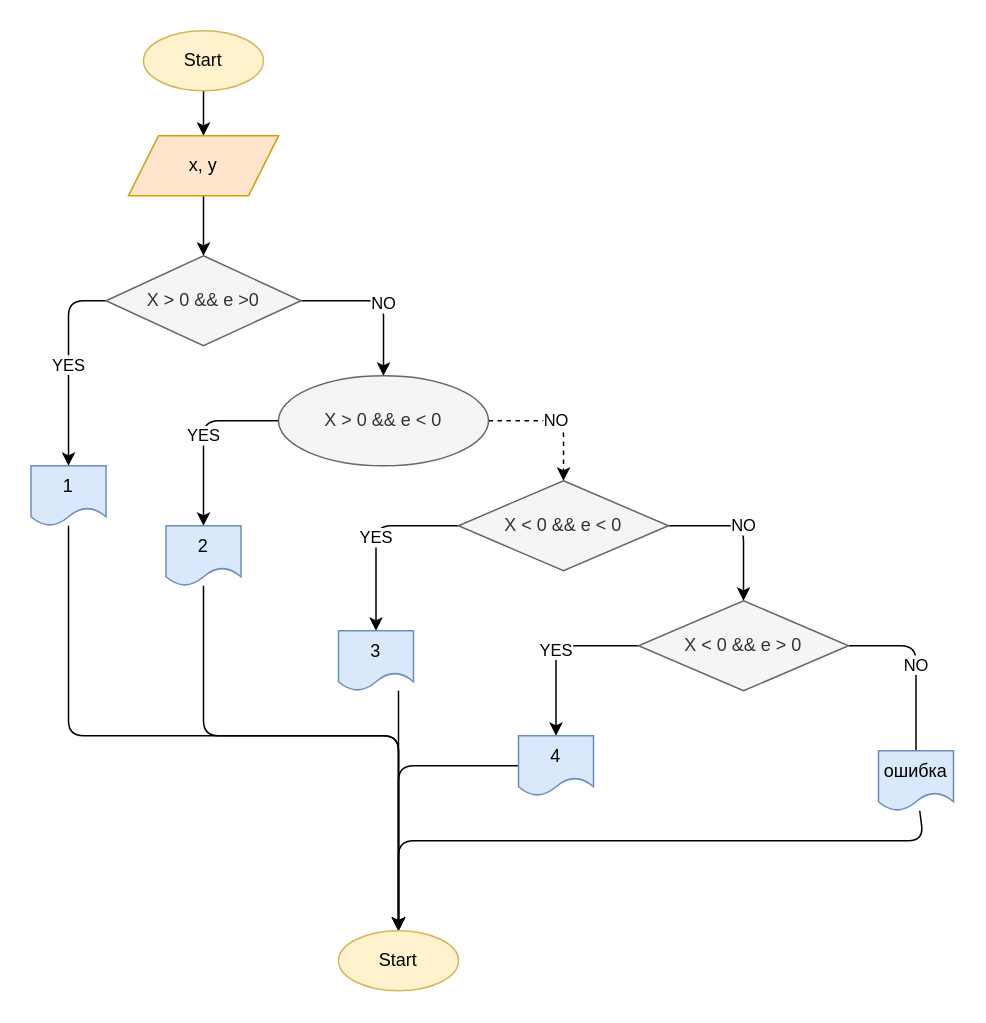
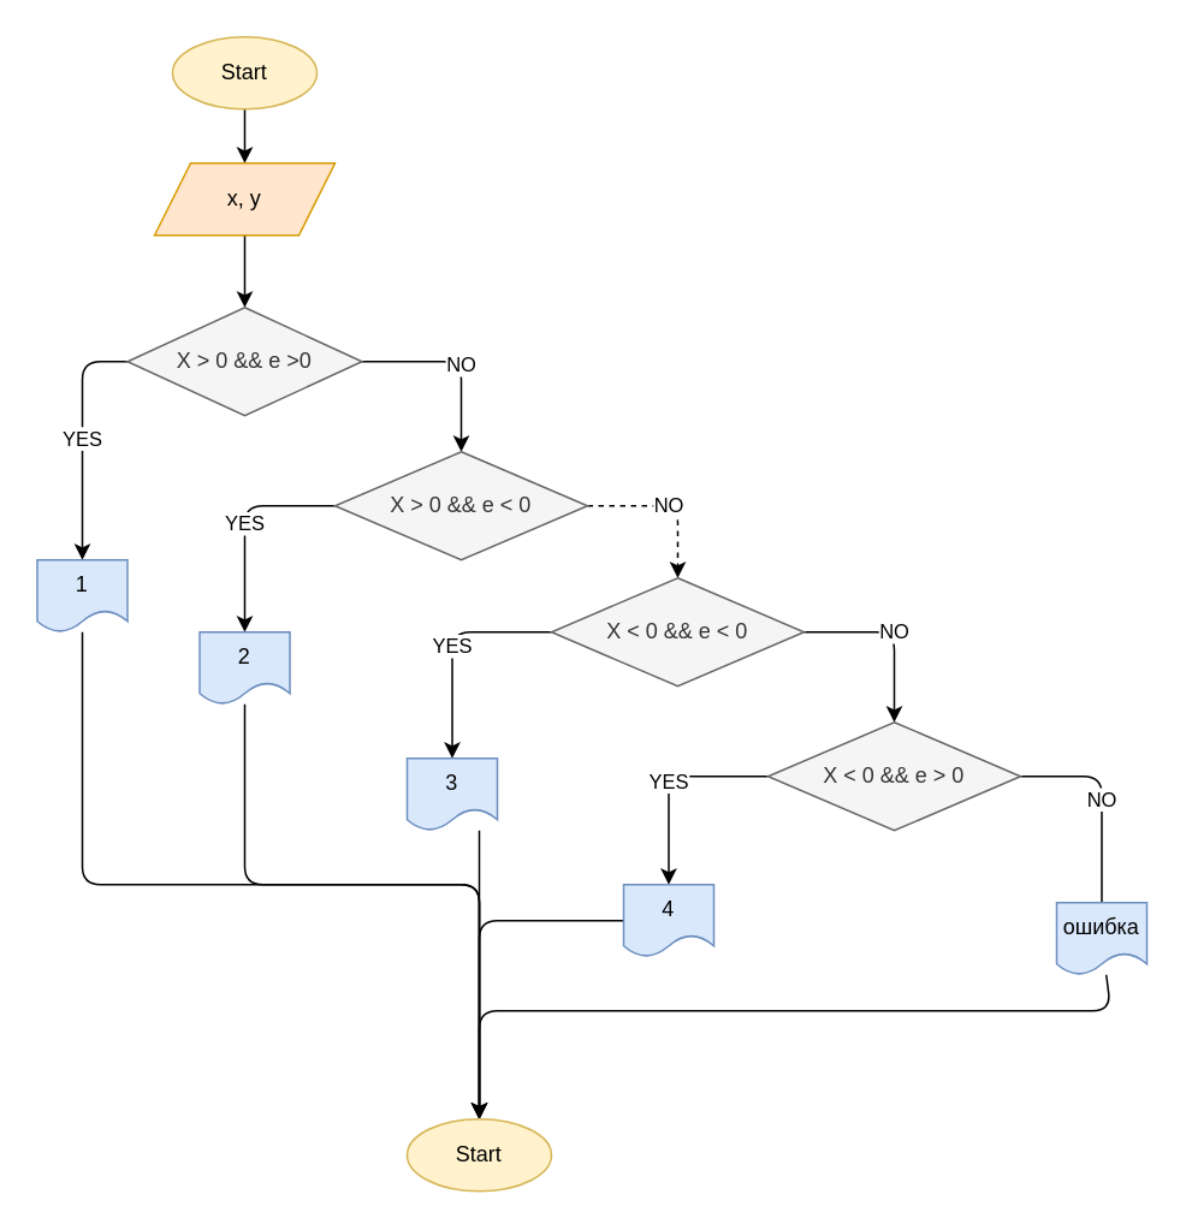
  <mxCell id="0" />
  <mxCell id="1" parent="0" />
  <mxCell id="2" value="" style="edgeStyle=none;html=1;fontColor=#000000;strokeColor=#000000;" edge="1" parent="1" source="3" target="5"><mxGeometry relative="1" as="geometry" /></mxCell>
  <mxCell id="3" value="&lt;font color=&quot;#000000&quot;&gt;Start&lt;/font&gt;" style="ellipse;whiteSpace=wrap;html=1;fillColor=#fff2cc;strokeColor=#d6b656;" vertex="1" parent="1"><mxGeometry x="95" y="20" width="80" height="40" as="geometry" /></mxCell>
  <mxCell id="4" value="" style="edgeStyle=none;html=1;fontColor=#000000;strokeColor=#000000;" edge="1" parent="1" source="5" target="8"><mxGeometry relative="1" as="geometry" /></mxCell>
  <mxCell id="5" value="&lt;font color=&quot;#000000&quot;&gt;x, y&lt;/font&gt;" style="shape=parallelogram;perimeter=parallelogramPerimeter;whiteSpace=wrap;html=1;fixedSize=1;fillColor=#ffe6cc;strokeColor=#d79b00;" vertex="1" parent="1"><mxGeometry x="85" y="90" width="100" height="40" as="geometry" /></mxCell>
  <mxCell id="6" value="&lt;span style=&quot;background-color: rgb(255 , 255 , 255)&quot;&gt;NO&lt;/span&gt;" style="edgeStyle=none;html=1;fontColor=#000000;strokeColor=#000000;" edge="1" parent="1" source="8" target="11"><mxGeometry x="0.086" relative="1" as="geometry"><Array as="points"><mxPoint x="255" y="200" /></Array><mxPoint as="offset" /></mxGeometry></mxCell>
  <mxCell id="7" value="&lt;span style=&quot;background-color: rgb(255 , 255 , 255)&quot;&gt;YES&lt;/span&gt;" style="edgeStyle=none;html=1;fontColor=#000000;strokeColor=#000000;entryX=0.5;entryY=0;entryDx=0;entryDy=0;" edge="1" parent="1" source="8" target="13"><mxGeometry relative="1" as="geometry"><mxPoint x="-25" y="200" as="targetPoint" /><Array as="points"><mxPoint x="45" y="200" /></Array></mxGeometry></mxCell>
  <mxCell id="8" value="X &amp;gt; 0 &amp;amp;&amp;amp; e &amp;gt;0" style="rhombus;whiteSpace=wrap;html=1;fillColor=#f5f5f5;strokeColor=#666666;fontColor=#333333;" vertex="1" parent="1"><mxGeometry x="70" y="170" width="130" height="60" as="geometry" /></mxCell>
  <mxCell id="9" value="&lt;font color=&quot;#000000&quot;&gt;NO&lt;/font&gt;" style="edgeStyle=none;html=1;labelBackgroundColor=#FFFFFF;fontColor=#FFFFFF;strokeColor=#000000;entryX=0.5;entryY=0;entryDx=0;entryDy=0;dashed=1;" edge="1" parent="1" source="11" target="18"><mxGeometry relative="1" as="geometry"><mxPoint x="375" y="360" as="targetPoint" /><Array as="points"><mxPoint x="375" y="280" /></Array></mxGeometry></mxCell>
  <mxCell id="10" value="&lt;font color=&quot;#000000&quot;&gt;YES&lt;/font&gt;" style="edgeStyle=none;html=1;labelBackgroundColor=#FFFFFF;fontColor=#FFFFFF;strokeColor=#000000;entryX=0.5;entryY=0;entryDx=0;entryDy=0;" edge="1" parent="1" source="11" target="15"><mxGeometry relative="1" as="geometry"><mxPoint x="125" y="380" as="targetPoint" /><Array as="points"><mxPoint x="135" y="280" /></Array></mxGeometry></mxCell>
- <mxCell id="11" value="X &amp;gt; 0 &amp;amp;&amp;amp; e &amp;lt; 0" style="ellipse;whiteSpace=wrap;html=1;fillColor=#f5f5f5;strokeColor=#666666;fontColor=#333333;" vertex="1" parent="1"><mxGeometry x="185" y="250" width="140" height="60" as="geometry" /></mxCell>
+ <mxCell id="11" value="X &amp;gt; 0 &amp;amp;&amp;amp; e &amp;lt; 0" style="rhombus;whiteSpace=wrap;html=1;fillColor=#f5f5f5;strokeColor=#666666;fontColor=#333333;" vertex="1" parent="1"><mxGeometry x="185" y="250" width="140" height="60" as="geometry" /></mxCell>
  <mxCell id="12" style="edgeStyle=none;html=1;labelBackgroundColor=#FFFFFF;fontColor=#000000;strokeColor=#000000;" edge="1" parent="1" source="13" target="28"><mxGeometry relative="1" as="geometry"><Array as="points"><mxPoint x="45" y="490" /><mxPoint x="265" y="490" /></Array></mxGeometry></mxCell>
  <mxCell id="13" value="&lt;font color=&quot;#000000&quot;&gt;1&lt;/font&gt;" style="shape=document;whiteSpace=wrap;html=1;boundedLbl=1;fillColor=#dae8fc;strokeColor=#6c8ebf;" vertex="1" parent="1"><mxGeometry x="20" y="310" width="50" height="40" as="geometry" /></mxCell>
  <mxCell id="14" style="edgeStyle=none;html=1;entryX=0.5;entryY=0;entryDx=0;entryDy=0;labelBackgroundColor=#FFFFFF;fontColor=#000000;strokeColor=#000000;" edge="1" parent="1" source="15" target="28"><mxGeometry relative="1" as="geometry"><Array as="points"><mxPoint x="135" y="490" /><mxPoint x="265" y="490" /></Array></mxGeometry></mxCell>
  <mxCell id="15" value="&lt;font color=&quot;#000000&quot;&gt;2&lt;/font&gt;" style="shape=document;whiteSpace=wrap;html=1;boundedLbl=1;fillColor=#dae8fc;strokeColor=#6c8ebf;" vertex="1" parent="1"><mxGeometry x="110" y="350" width="50" height="40" as="geometry" /></mxCell>
  <mxCell id="16" value="&lt;font color=&quot;#000000&quot;&gt;NO&lt;/font&gt;" style="edgeStyle=none;html=1;labelBackgroundColor=#FFFFFF;fontColor=#FFFFFF;strokeColor=#000000;entryX=0.5;entryY=0;entryDx=0;entryDy=0;" edge="1" parent="1" source="18" target="23"><mxGeometry relative="1" as="geometry"><mxPoint x="490" y="430" as="targetPoint" /><Array as="points"><mxPoint x="495" y="350" /></Array></mxGeometry></mxCell>
  <mxCell id="17" value="&lt;font color=&quot;#000000&quot;&gt;YES&lt;/font&gt;" style="edgeStyle=none;html=1;labelBackgroundColor=#FFFFFF;fontColor=#FFFFFF;strokeColor=#000000;entryX=0.5;entryY=0;entryDx=0;entryDy=0;" edge="1" parent="1" source="18" target="20"><mxGeometry relative="1" as="geometry"><mxPoint x="240" y="450" as="targetPoint" /><Array as="points"><mxPoint x="250" y="350" /></Array></mxGeometry></mxCell>
  <mxCell id="18" value="X &amp;lt; 0 &amp;amp;&amp;amp; e &amp;lt; 0" style="rhombus;whiteSpace=wrap;html=1;fillColor=#f5f5f5;strokeColor=#666666;fontColor=#333333;" vertex="1" parent="1"><mxGeometry x="305" y="320" width="140" height="60" as="geometry" /></mxCell>
  <mxCell id="19" style="edgeStyle=none;html=1;entryX=0.5;entryY=0;entryDx=0;entryDy=0;labelBackgroundColor=#FFFFFF;fontColor=#000000;strokeColor=#000000;" edge="1" parent="1" source="20" target="28"><mxGeometry relative="1" as="geometry"><Array as="points"><mxPoint x="265" y="460" /></Array></mxGeometry></mxCell>
  <mxCell id="20" value="&lt;font color=&quot;#000000&quot;&gt;3&lt;/font&gt;" style="shape=document;whiteSpace=wrap;html=1;boundedLbl=1;fillColor=#dae8fc;strokeColor=#6c8ebf;" vertex="1" parent="1"><mxGeometry x="225" y="420" width="50" height="40" as="geometry" /></mxCell>
  <mxCell id="21" value="&lt;font color=&quot;#000000&quot;&gt;NO&lt;/font&gt;" style="edgeStyle=none;html=1;labelBackgroundColor=#FFFFFF;fontColor=#FFFFFF;strokeColor=#000000;endArrow=none;" edge="1" parent="1" source="23" target="27"><mxGeometry relative="1" as="geometry"><mxPoint x="610" y="510" as="targetPoint" /><Array as="points"><mxPoint x="610" y="430" /></Array></mxGeometry></mxCell>
  <mxCell id="22" value="&lt;font color=&quot;#000000&quot;&gt;YES&lt;/font&gt;" style="edgeStyle=none;html=1;labelBackgroundColor=#FFFFFF;fontColor=#FFFFFF;strokeColor=#000000;entryX=0.5;entryY=0;entryDx=0;entryDy=0;" edge="1" parent="1" source="23" target="25"><mxGeometry relative="1" as="geometry"><mxPoint x="360" y="530" as="targetPoint" /><Array as="points"><mxPoint x="370" y="430" /></Array></mxGeometry></mxCell>
  <mxCell id="23" value="X &amp;lt; 0 &amp;amp;&amp;amp; e &amp;gt; 0" style="rhombus;whiteSpace=wrap;html=1;fillColor=#f5f5f5;strokeColor=#666666;fontColor=#333333;" vertex="1" parent="1"><mxGeometry x="425" y="400" width="140" height="60" as="geometry" /></mxCell>
  <mxCell id="24" style="edgeStyle=none;html=1;entryX=0.5;entryY=0;entryDx=0;entryDy=0;labelBackgroundColor=#FFFFFF;fontColor=#000000;strokeColor=#000000;" edge="1" parent="1" source="25" target="28"><mxGeometry relative="1" as="geometry"><Array as="points"><mxPoint x="265" y="510" /></Array></mxGeometry></mxCell>
  <mxCell id="25" value="&lt;font color=&quot;#000000&quot;&gt;4&lt;/font&gt;" style="shape=document;whiteSpace=wrap;html=1;boundedLbl=1;fillColor=#dae8fc;strokeColor=#6c8ebf;" vertex="1" parent="1"><mxGeometry x="345" y="490" width="50" height="40" as="geometry" /></mxCell>
  <mxCell id="26" style="edgeStyle=none;html=1;entryX=0.5;entryY=0;entryDx=0;entryDy=0;labelBackgroundColor=#FFFFFF;fontColor=#000000;strokeColor=#000000;" edge="1" parent="1" source="27" target="28"><mxGeometry relative="1" as="geometry"><Array as="points"><mxPoint x="615" y="560" /><mxPoint x="565" y="560" /><mxPoint x="265" y="560" /></Array></mxGeometry></mxCell>
  <mxCell id="27" value="&lt;font color=&quot;#000000&quot;&gt;ошибка&lt;/font&gt;" style="shape=document;whiteSpace=wrap;html=1;boundedLbl=1;fillColor=#dae8fc;strokeColor=#6c8ebf;" vertex="1" parent="1"><mxGeometry x="585" y="500" width="50" height="40" as="geometry" /></mxCell>
  <mxCell id="28" value="&lt;font color=&quot;#000000&quot;&gt;Start&lt;/font&gt;" style="ellipse;whiteSpace=wrap;html=1;fillColor=#fff2cc;strokeColor=#d6b656;" vertex="1" parent="1"><mxGeometry x="225" y="620" width="80" height="40" as="geometry" /></mxCell>
